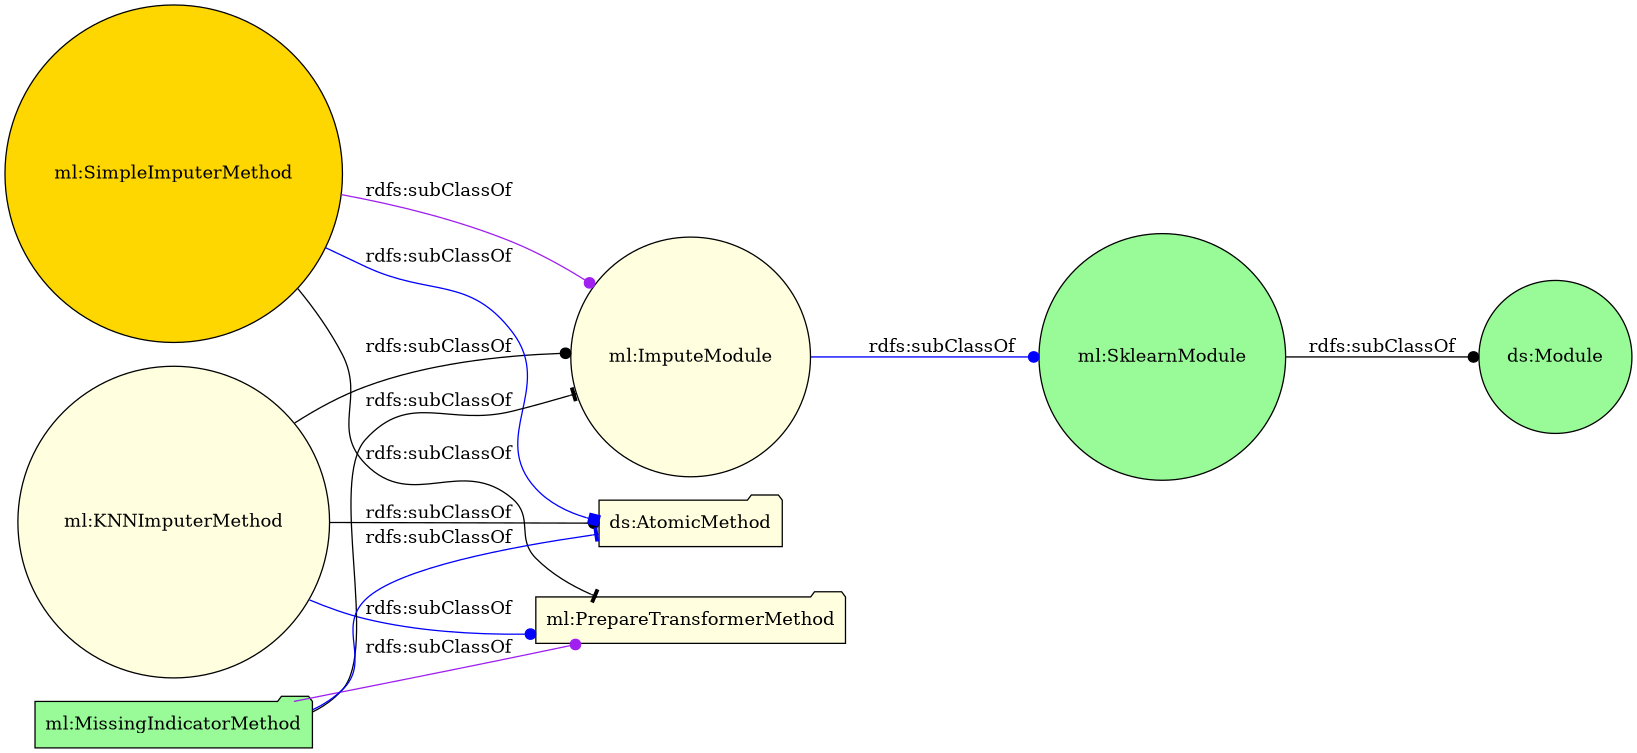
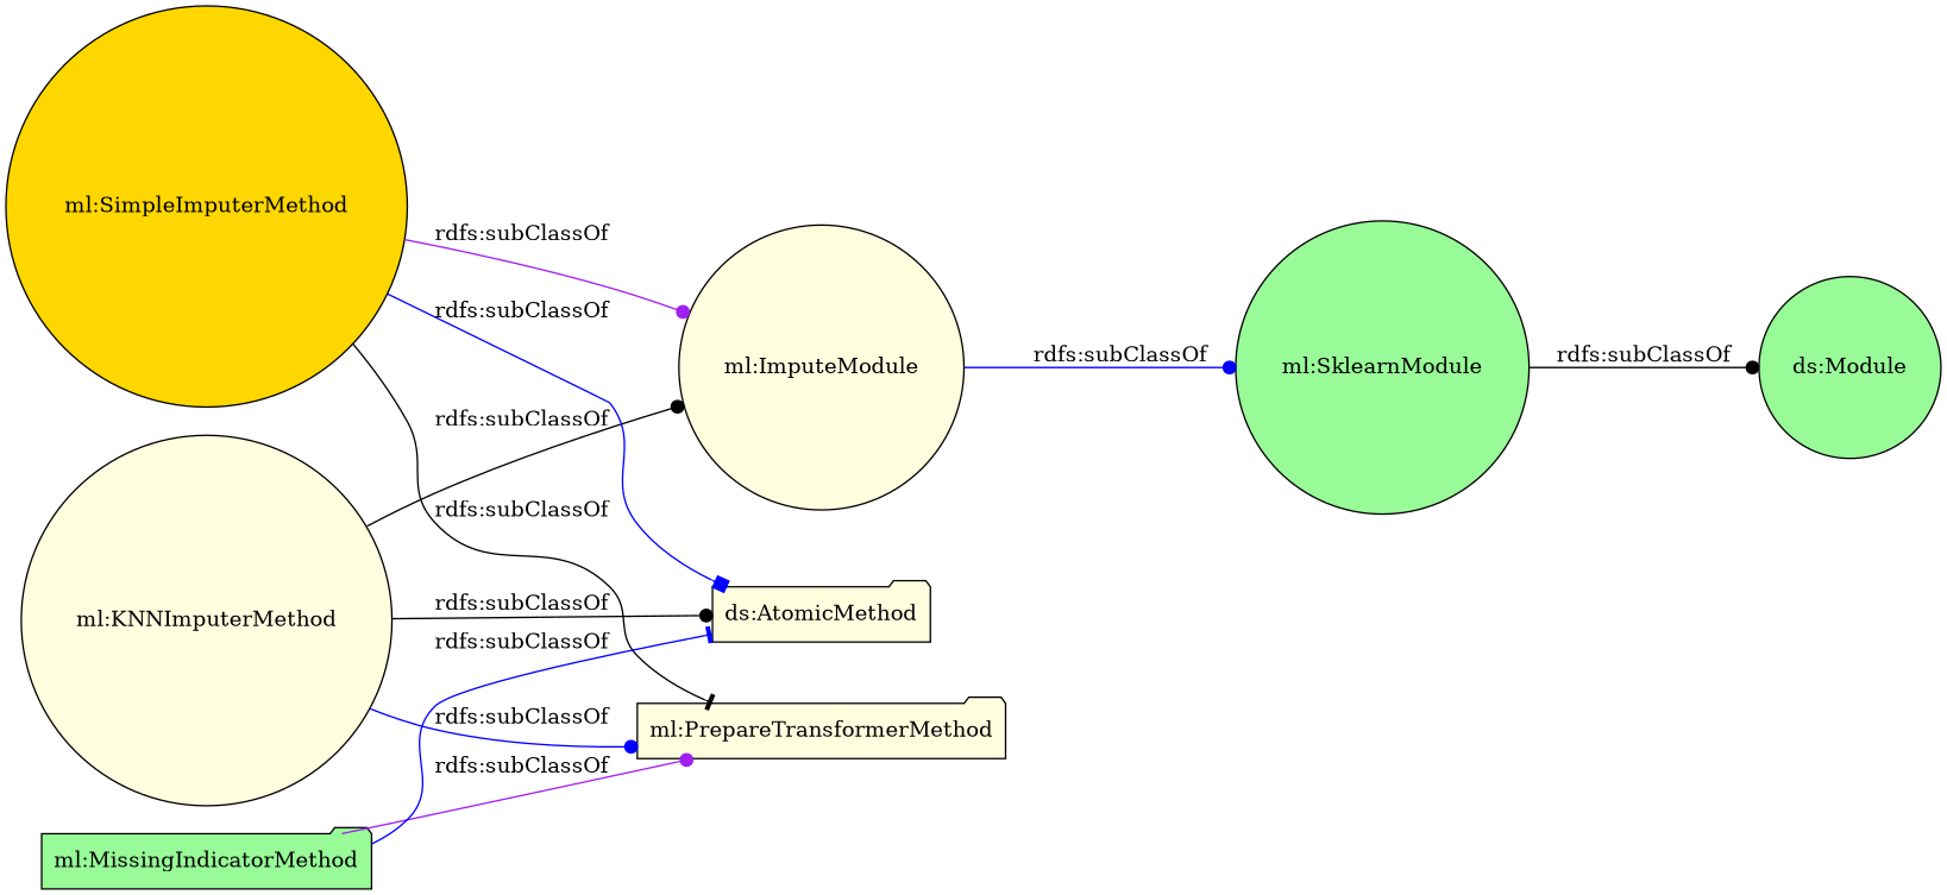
  digraph {
    rankdir=LR
    node [color=black fillcolor=lightyellow shape=circle style=filled]
    edge [arrowhead=dot color=black]
    "ml:KNNImputerMethod"
    "ml:ImputeModule"
    "ml:PrepareTransformerMethod" [shape=folder]
    "ds:AtomicMethod" [shape=folder]
    "ml:SklearnModule" [fillcolor=palegreen]
    "ml:SimpleImputerMethod" [fillcolor=gold]
    "ml:MissingIndicatorMethod" [fillcolor=palegreen shape=folder]
    "ds:Module" [fillcolor=palegreen]
    "ml:KNNImputerMethod" -> "ml:ImputeModule" [label="rdfs:subClassOf"]
    "ml:KNNImputerMethod" -> "ml:PrepareTransformerMethod" [color=blue label="rdfs:subClassOf"]
    "ml:KNNImputerMethod" -> "ds:AtomicMethod" [label="rdfs:subClassOf"]
    "ml:ImputeModule" -> "ml:SklearnModule" [color=blue label="rdfs:subClassOf"]
    "ml:SklearnModule" -> "ds:Module" [label="rdfs:subClassOf"]
    "ml:SimpleImputerMethod" -> "ml:ImputeModule" [color=purple label="rdfs:subClassOf"]
    "ml:SimpleImputerMethod" -> "ml:PrepareTransformerMethod" [arrowhead=tee label="rdfs:subClassOf"]
    "ml:SimpleImputerMethod" -> "ds:AtomicMethod" [arrowhead=box color=blue label="rdfs:subClassOf"]
-   "ml:MissingIndicatorMethod" -> "ml:ImputeModule" [arrowhead=tee label="rdfs:subClassOf"]
    "ml:MissingIndicatorMethod" -> "ml:PrepareTransformerMethod" [color=purple label="rdfs:subClassOf"]
    "ml:MissingIndicatorMethod" -> "ds:AtomicMethod" [arrowhead=tee color=blue label="rdfs:subClassOf"]
  }
